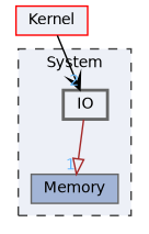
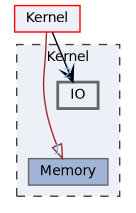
  digraph {
    compound=true
    node [color=gray40 fillcolor="#edf0f7" fontname=Helvetica fontsize=10 shape=box style=filled]
    edge [fontcolor=steelblue1 fontname=Helvetica fontsize=10 labeldistance=1.5 labelfontname=Helvetica labelfontsize=10]
    n1 [fillcolor="#a2b4d6" height=0.2 label=Memory width=0.4]
    n2 [height=0.2 label=IO style="filled,bold" width=0.4]
    n3 [color=red height=0.2 label=Kernel width=0.4]
    subgraph cluster_1 {
      bgcolor="#edf0f7"
      fontname=Helvetica
      fontsize=10
-     label=System
+     label=Kernel
      pencolor=grey25
      style="filled,dashed"
      n1
      n2
    }
-   n2 -> n1 [arrowhead=onormal color=brown headlabel=1]
+   n3 -> n1 [arrowhead=onormal color=brown headlabel=1]
    n3 -> n2 [arrowhead=vee color=black headlabel=2]
  }
